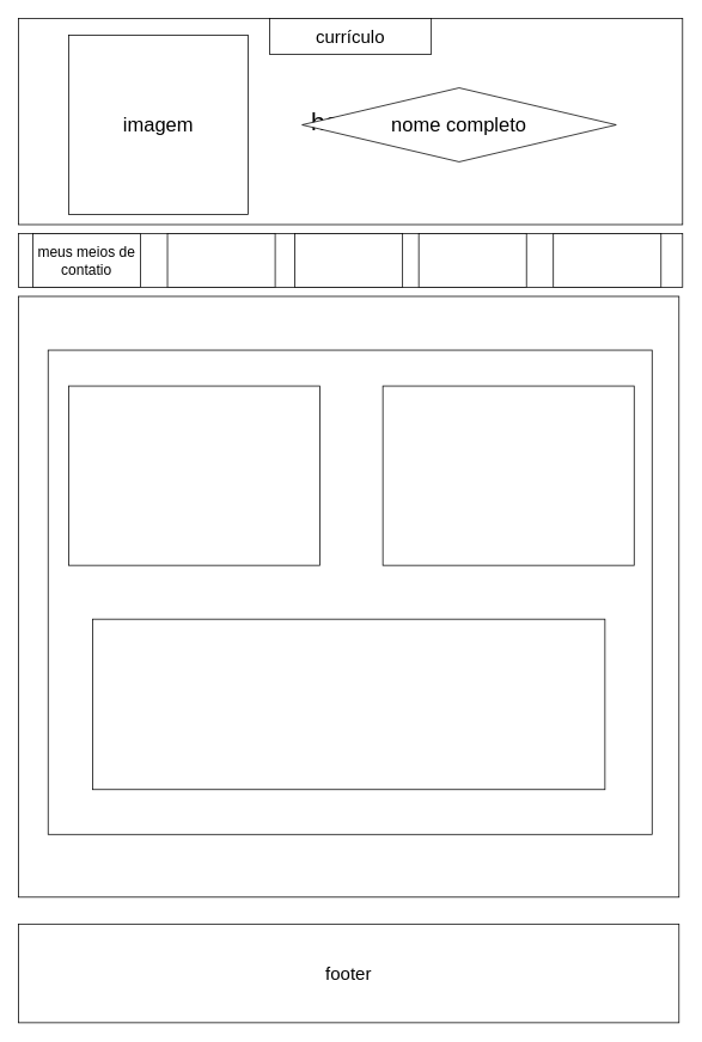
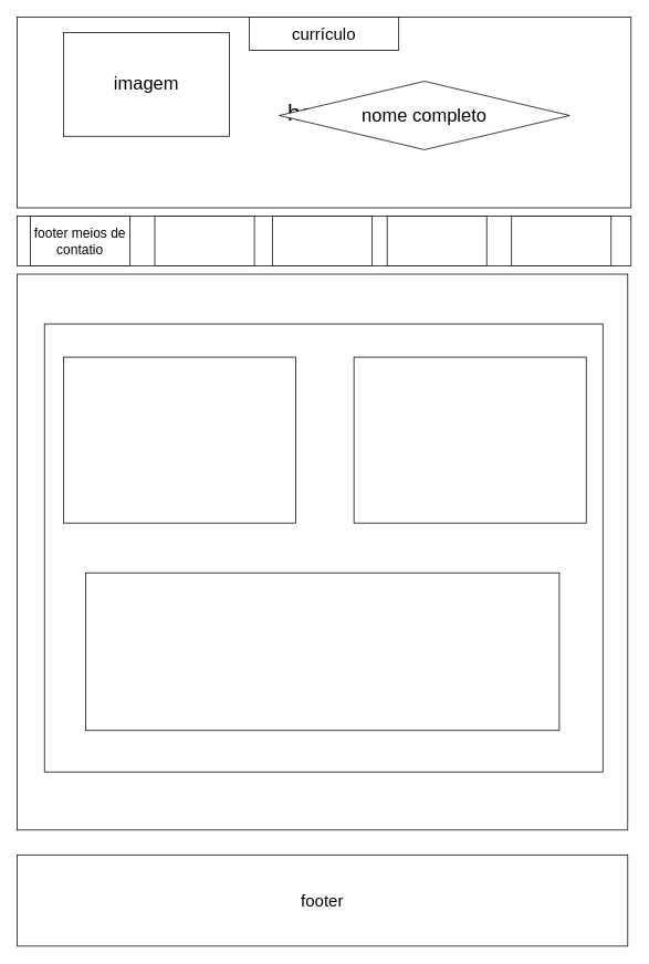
  <mxCell id="0" />
  <mxCell id="1" parent="0" />
  <mxCell id="2" value="header" style="rounded=0;whiteSpace=wrap;html=1;fontSize=28;" parent="1" vertex="1"><mxGeometry x="20" y="20" width="740" height="230" as="geometry" /></mxCell>
- <mxCell id="3" value="imagem" style="whiteSpace=wrap;html=1;aspect=fixed;fontSize=22;" vertex="1" parent="1"><mxGeometry x="76" y="38.75" width="200" height="200" as="geometry" /></mxCell>
+ <mxCell id="3" value="imagem" style="whiteSpace=wrap;html=1;aspect=fixed;fontSize=22;" vertex="1" parent="1"><mxGeometry x="76" y="38.75" width="200" height="125" as="geometry" /></mxCell>
  <mxCell id="4" value="nome completo" style="rhombus;whiteSpace=wrap;html=1;fontSize=22;" vertex="1" parent="1"><mxGeometry x="336" y="97.5" width="350" height="82.5" as="geometry" /></mxCell>
  <mxCell id="5" value="currículo" style="rounded=0;whiteSpace=wrap;html=1;fontSize=20;" vertex="1" parent="1"><mxGeometry x="300" y="20" width="180" height="40" as="geometry" /></mxCell>
  <mxCell id="6" value="nav" style="rounded=0;whiteSpace=wrap;html=1;fontSize=21;" vertex="1" parent="1"><mxGeometry x="20" y="260" width="740" height="60" as="geometry" /></mxCell>
  <mxCell id="7" value="main" style="rounded=0;whiteSpace=wrap;html=1;fontSize=20;" vertex="1" parent="1"><mxGeometry x="20" y="330" width="736" height="670" as="geometry" /></mxCell>
  <mxCell id="8" value="footer" style="rounded=0;whiteSpace=wrap;html=1;fontSize=20;" vertex="1" parent="1"><mxGeometry x="20" y="1030" width="736" height="110" as="geometry" /></mxCell>
  <mxCell id="9" value="" style="rounded=0;whiteSpace=wrap;html=1;" vertex="1" parent="1"><mxGeometry x="186" y="260" width="120" height="60" as="geometry" /></mxCell>
  <mxCell id="10" value="" style="rounded=0;whiteSpace=wrap;html=1;" vertex="1" parent="1"><mxGeometry x="328" y="260" width="120" height="60" as="geometry" /></mxCell>
  <mxCell id="11" value="" style="rounded=0;whiteSpace=wrap;html=1;" vertex="1" parent="1"><mxGeometry x="466" y="260" width="120" height="60" as="geometry" /></mxCell>
  <mxCell id="12" value="" style="rounded=0;whiteSpace=wrap;html=1;" vertex="1" parent="1"><mxGeometry x="616" y="260" width="120" height="60" as="geometry" /></mxCell>
- <mxCell id="13" value="meus meios de contatio" style="rounded=0;whiteSpace=wrap;html=1;fontSize=16;" vertex="1" parent="1"><mxGeometry x="36" y="260" width="120" height="60" as="geometry" /></mxCell>
+ <mxCell id="13" value="footer meios de contatio" style="rounded=0;whiteSpace=wrap;html=1;fontSize=16;" vertex="1" parent="1"><mxGeometry x="36" y="260" width="120" height="60" as="geometry" /></mxCell>
  <mxCell id="14" value="" style="rounded=0;whiteSpace=wrap;html=1;" vertex="1" parent="1"><mxGeometry x="53" y="390" width="673" height="540" as="geometry" /></mxCell>
  <mxCell id="15" value="" style="rounded=0;whiteSpace=wrap;html=1;" vertex="1" parent="1"><mxGeometry x="76" y="430" width="280" height="200" as="geometry" /></mxCell>
  <mxCell id="16" value="" style="rounded=0;whiteSpace=wrap;html=1;" vertex="1" parent="1"><mxGeometry x="426" y="430" width="280" height="200" as="geometry" /></mxCell>
  <mxCell id="17" value="" style="rounded=0;whiteSpace=wrap;html=1;" vertex="1" parent="1"><mxGeometry x="102.5" y="690" width="571" height="190" as="geometry" /></mxCell>
